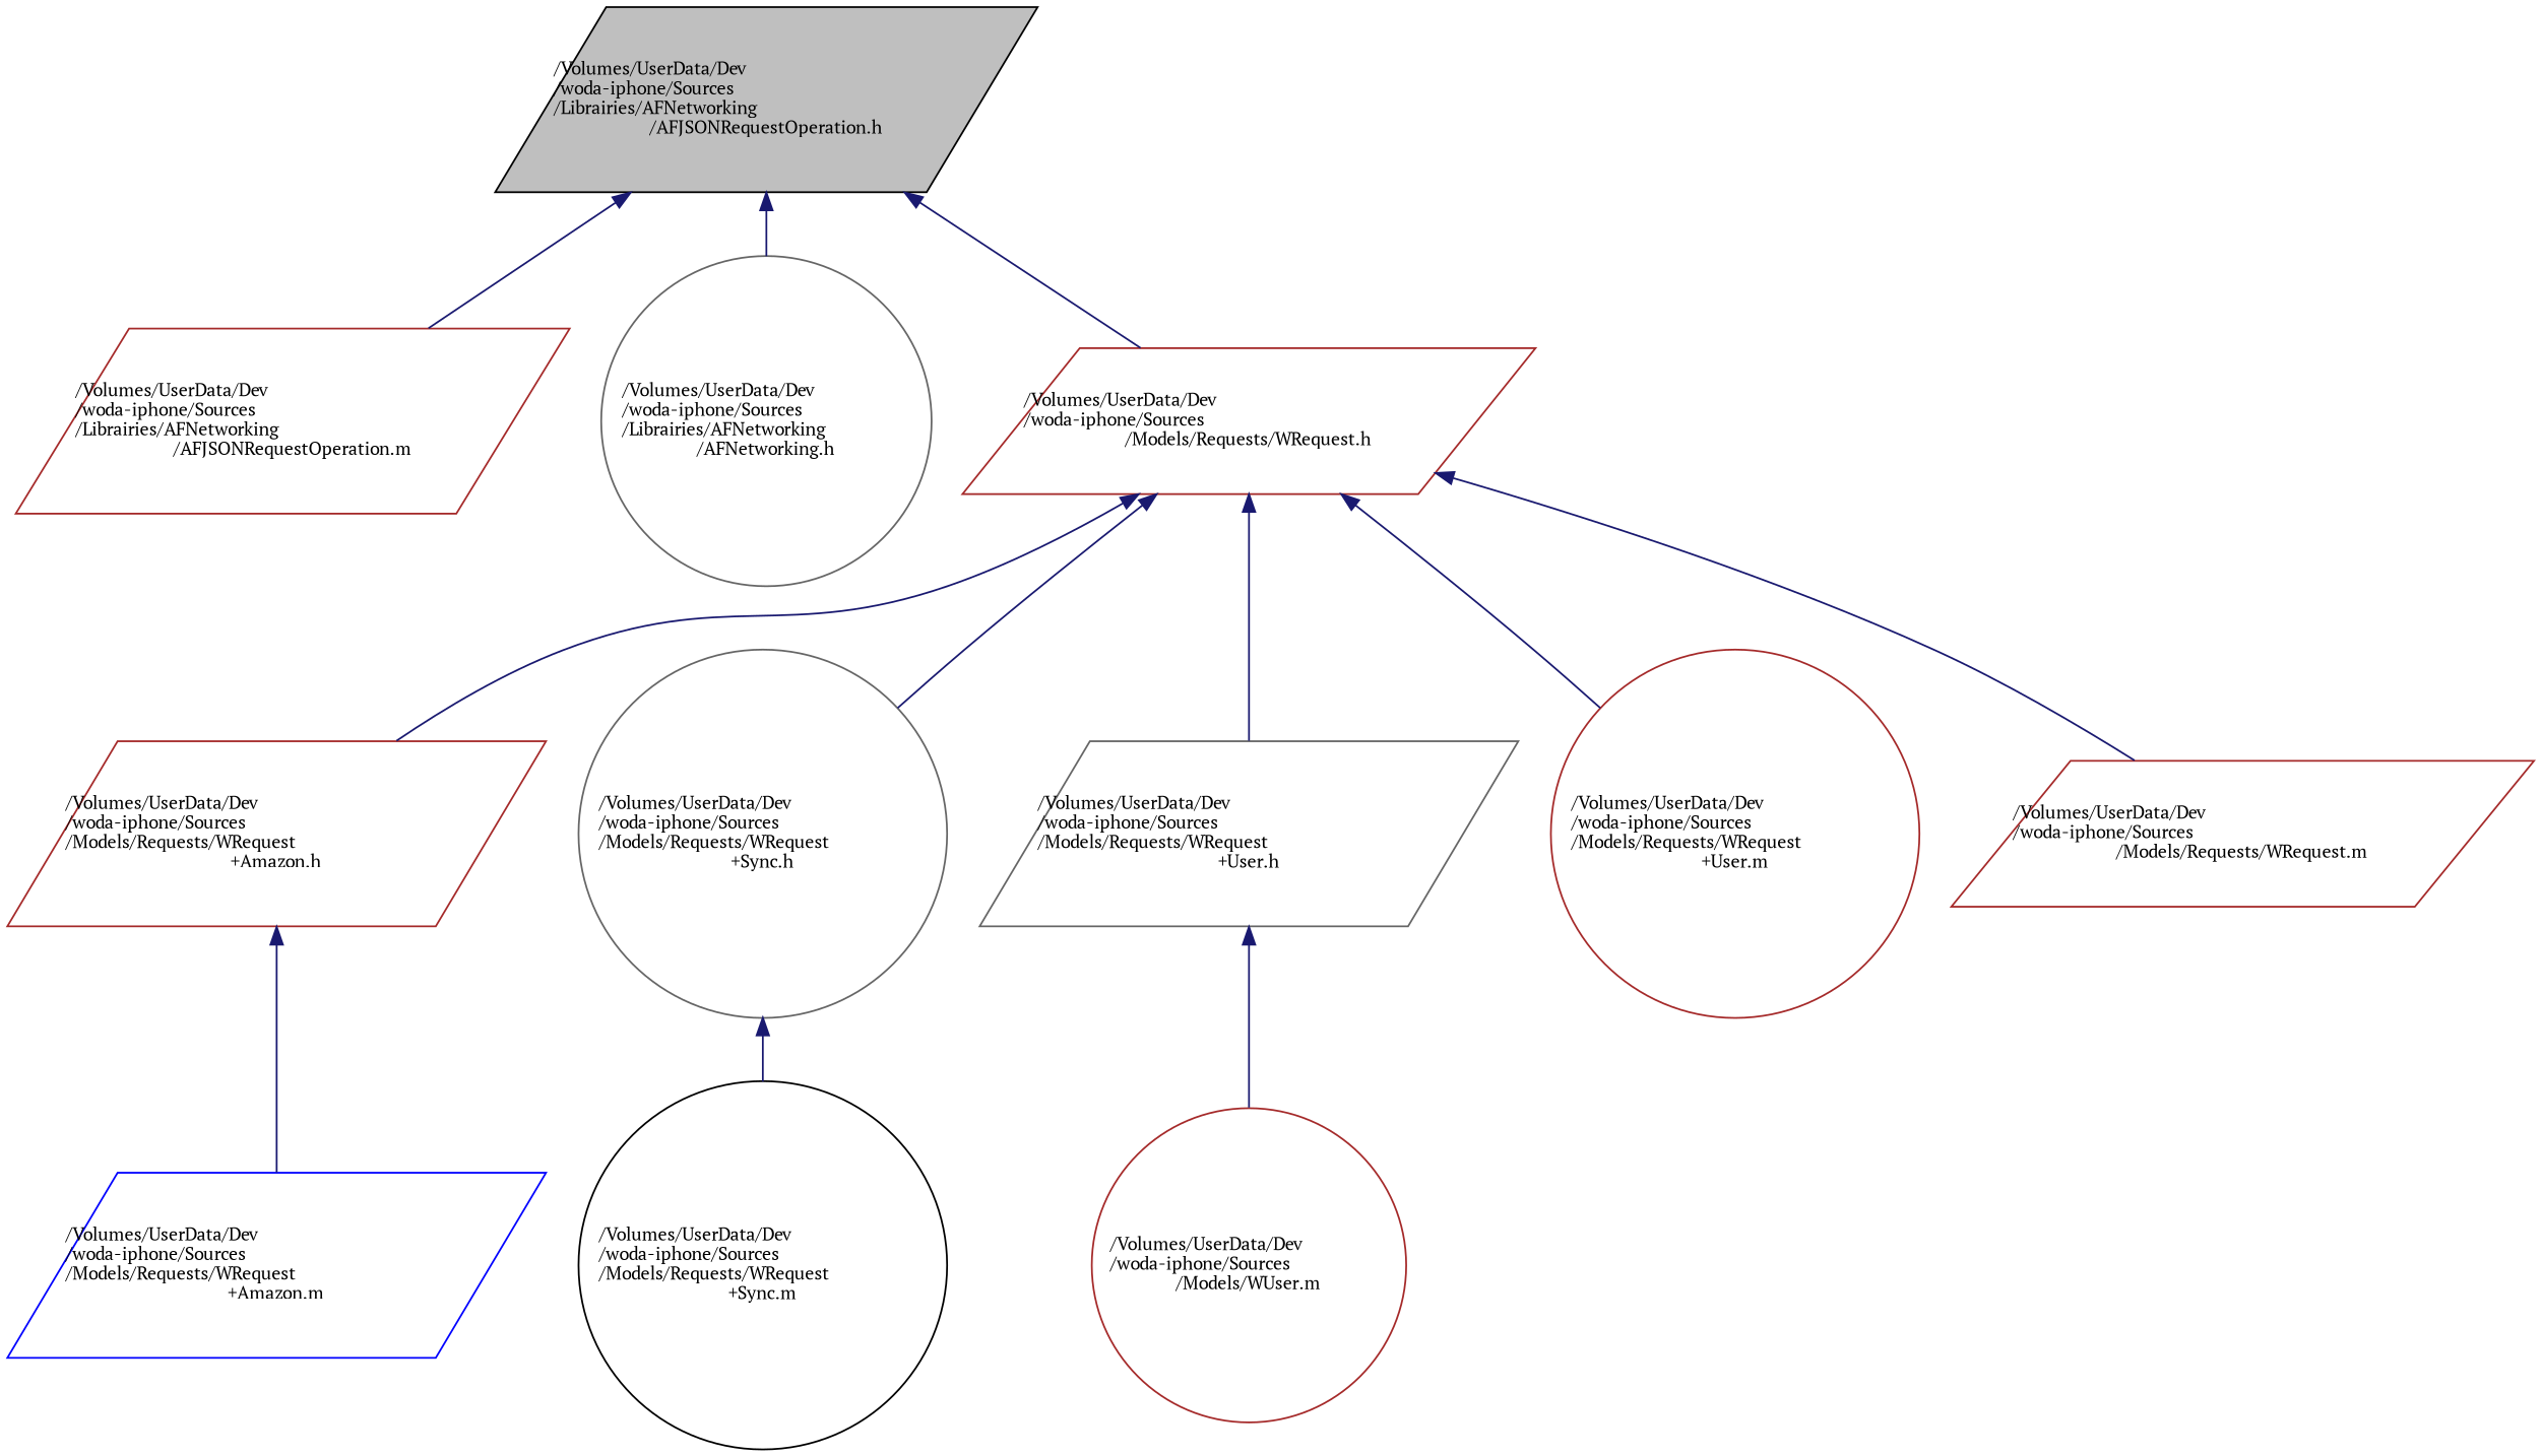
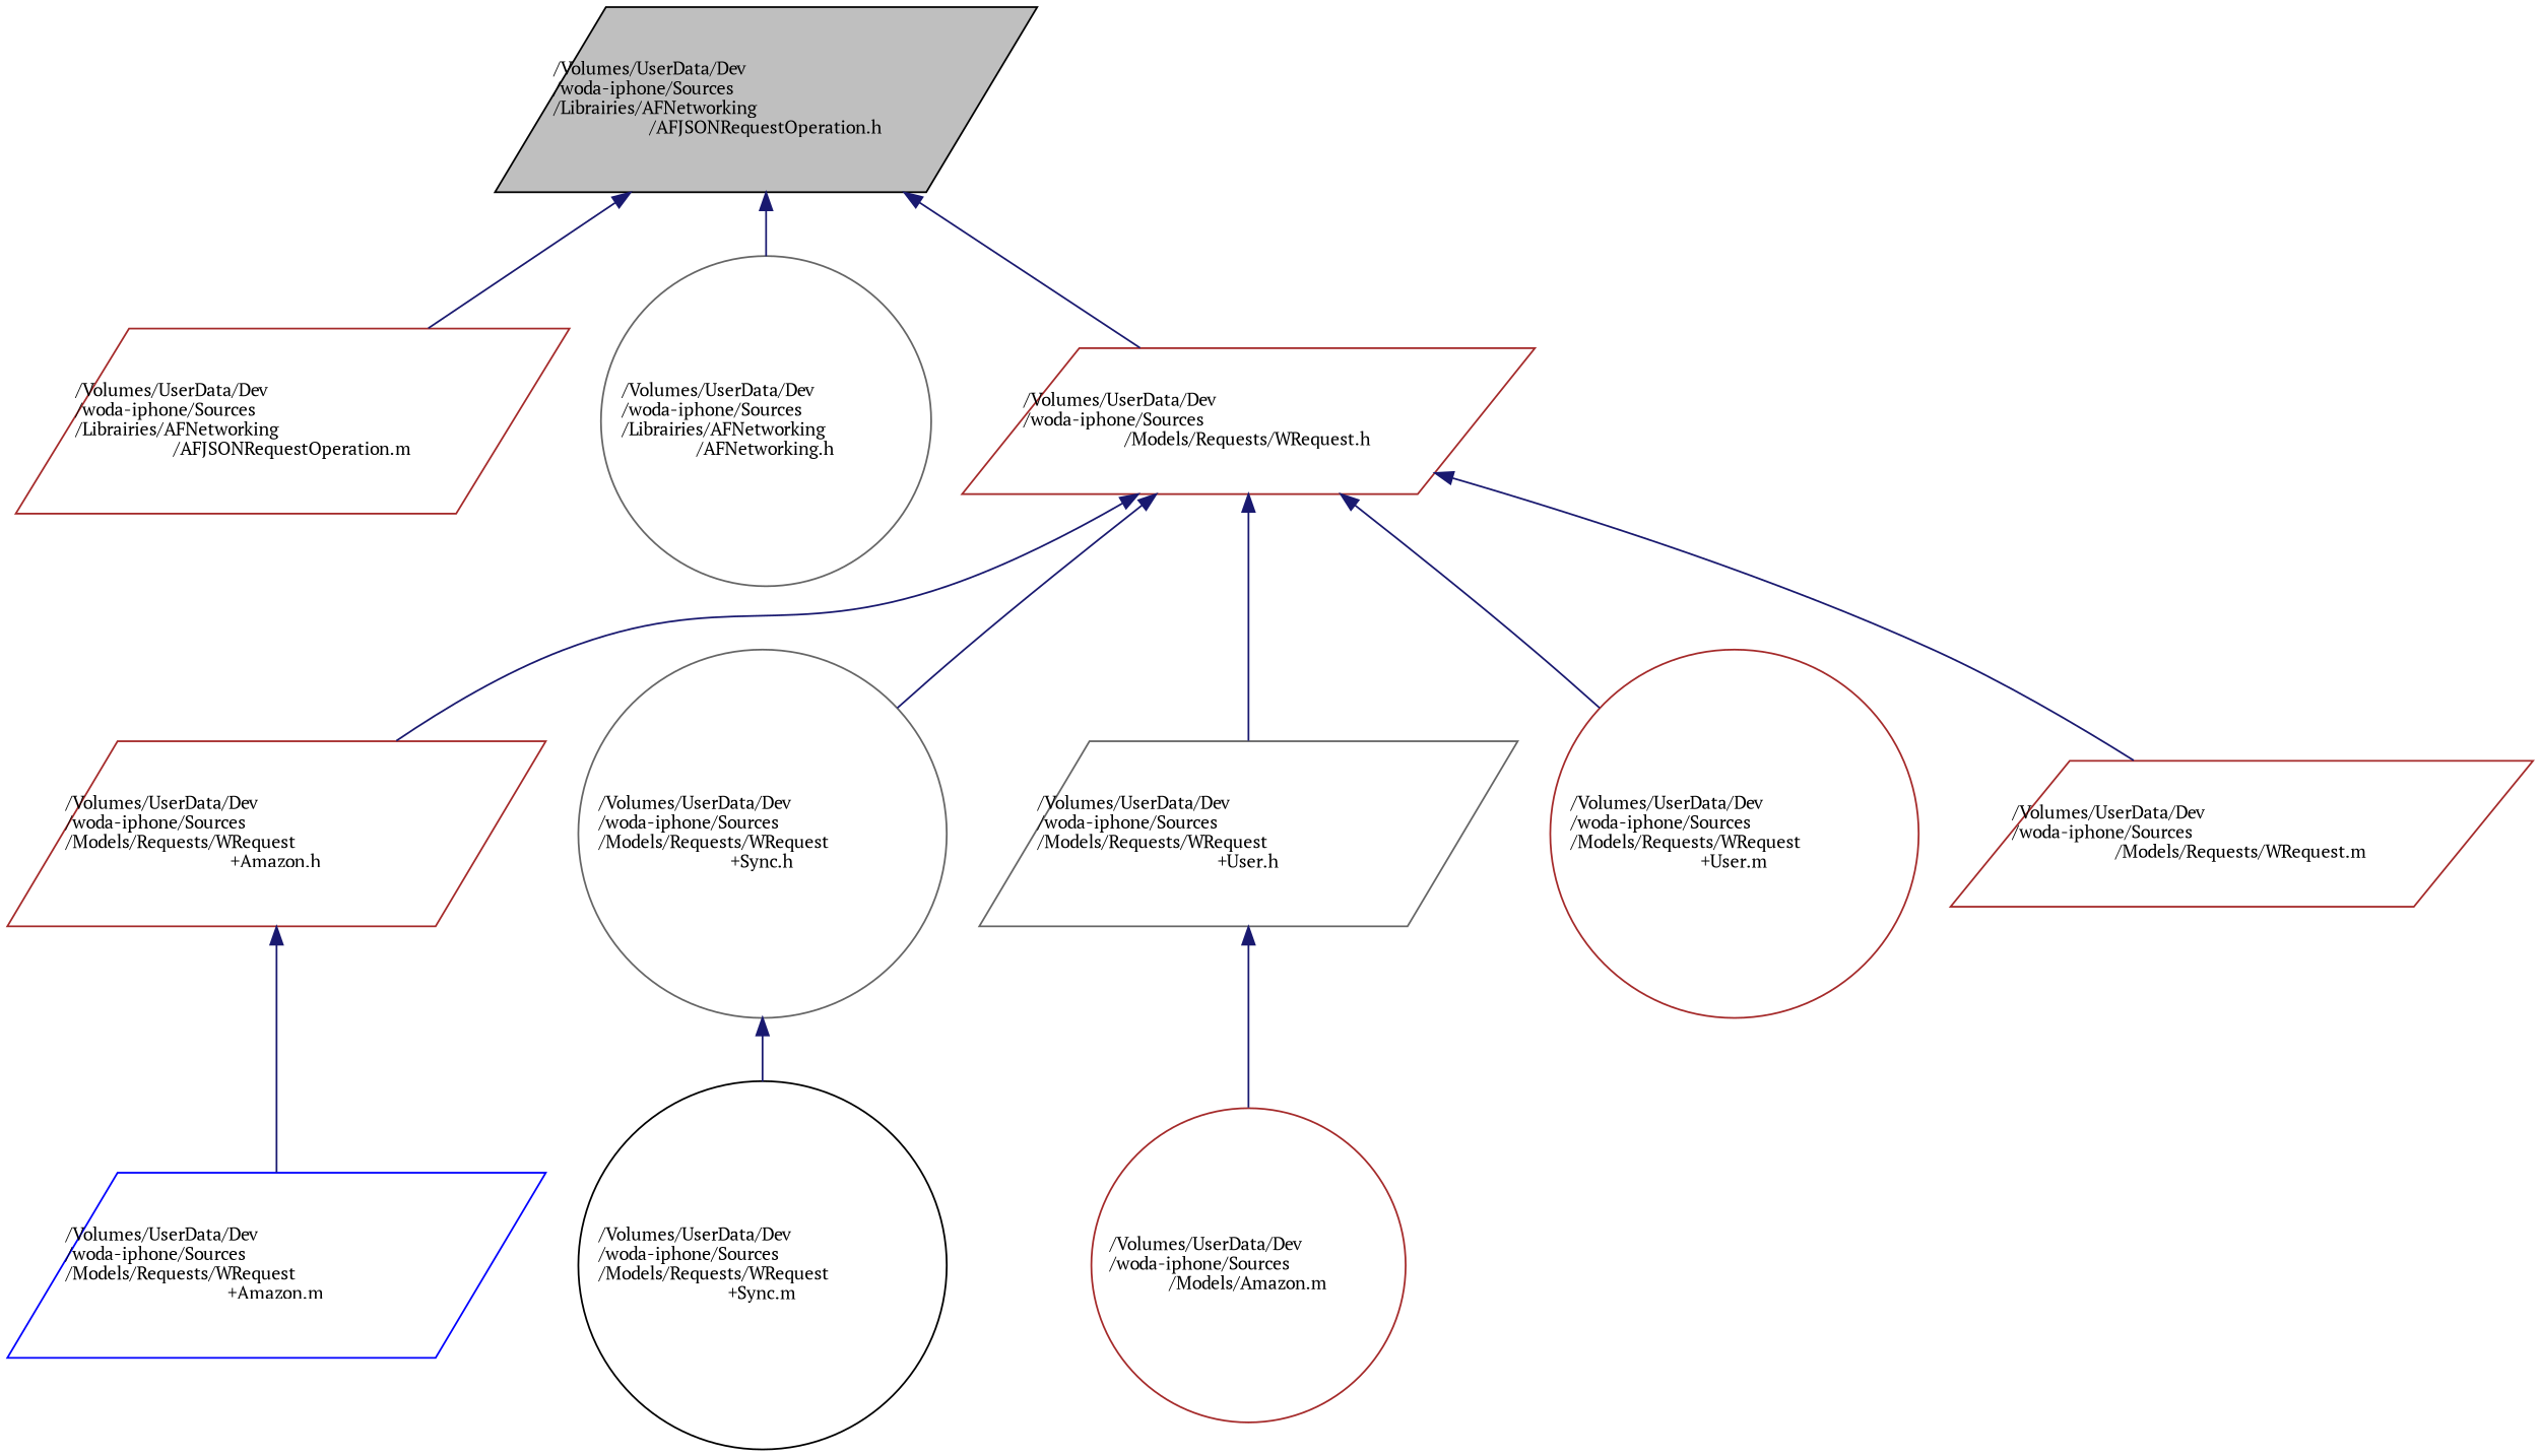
  digraph {
    fontname="PT Serif"
    node [color=brown fillcolor=white fontname="PT Serif" fontsize=10 shape=parallelogram style=filled]
    edge [color=midnightblue dir=back fontname="PT Serif" fontsize=10 labelfontname=Helvetica labelfontsize=10 style=solid]
    n1 [color=black fillcolor=grey75 fontcolor=black height=0.2 label="/Volumes/UserData/Dev\l/woda-iphone/Sources\l/Librairies/AFNetworking\l/AFJSONRequestOperation.h" width=0.4]
    n2 [height=0.2 label="/Volumes/UserData/Dev\l/woda-iphone/Sources\l/Librairies/AFNetworking\l/AFJSONRequestOperation.m" width=0.4]
    n3 [color=gray40 height=0.2 label="/Volumes/UserData/Dev\l/woda-iphone/Sources\l/Librairies/AFNetworking\l/AFNetworking.h" shape=circle width=0.4]
    n4 [height=0.2 label="/Volumes/UserData/Dev\l/woda-iphone/Sources\l/Models/Requests/WRequest.h" width=0.4]
    n5 [height=0.2 label="/Volumes/UserData/Dev\l/woda-iphone/Sources\l/Models/Requests/WRequest\l+Amazon.h" width=0.4]
    n6 [color=gray40 height=0.2 label="/Volumes/UserData/Dev\l/woda-iphone/Sources\l/Models/Requests/WRequest\l+Sync.h" shape=circle width=0.4]
    n7 [color=gray40 height=0.2 label="/Volumes/UserData/Dev\l/woda-iphone/Sources\l/Models/Requests/WRequest\l+User.h" width=0.4]
    n8 [height=0.2 label="/Volumes/UserData/Dev\l/woda-iphone/Sources\l/Models/Requests/WRequest\l+User.m" shape=circle width=0.4]
    n9 [height=0.2 label="/Volumes/UserData/Dev\l/woda-iphone/Sources\l/Models/Requests/WRequest.m" width=0.4]
    n10 [color=blue height=0.2 label="/Volumes/UserData/Dev\l/woda-iphone/Sources\l/Models/Requests/WRequest\l+Amazon.m" width=0.4]
    n11 [color=black height=0.2 label="/Volumes/UserData/Dev\l/woda-iphone/Sources\l/Models/Requests/WRequest\l+Sync.m" shape=circle width=0.4]
-   n12 [height=0.2 label="/Volumes/UserData/Dev\l/woda-iphone/Sources\l/Models/WUser.m" shape=circle width=0.4]
+   n12 [height=0.2 label="/Volumes/UserData/Dev\l/woda-iphone/Sources\l/Models/Amazon.m" shape=circle width=0.4]
    n1 -> n2
    n1 -> n3
    n1 -> n4
    n4 -> n5
    n4 -> n6
    n4 -> n7
    n4 -> n8
    n4 -> n9
    n5 -> n10
    n6 -> n11
    n7 -> n12
  }
